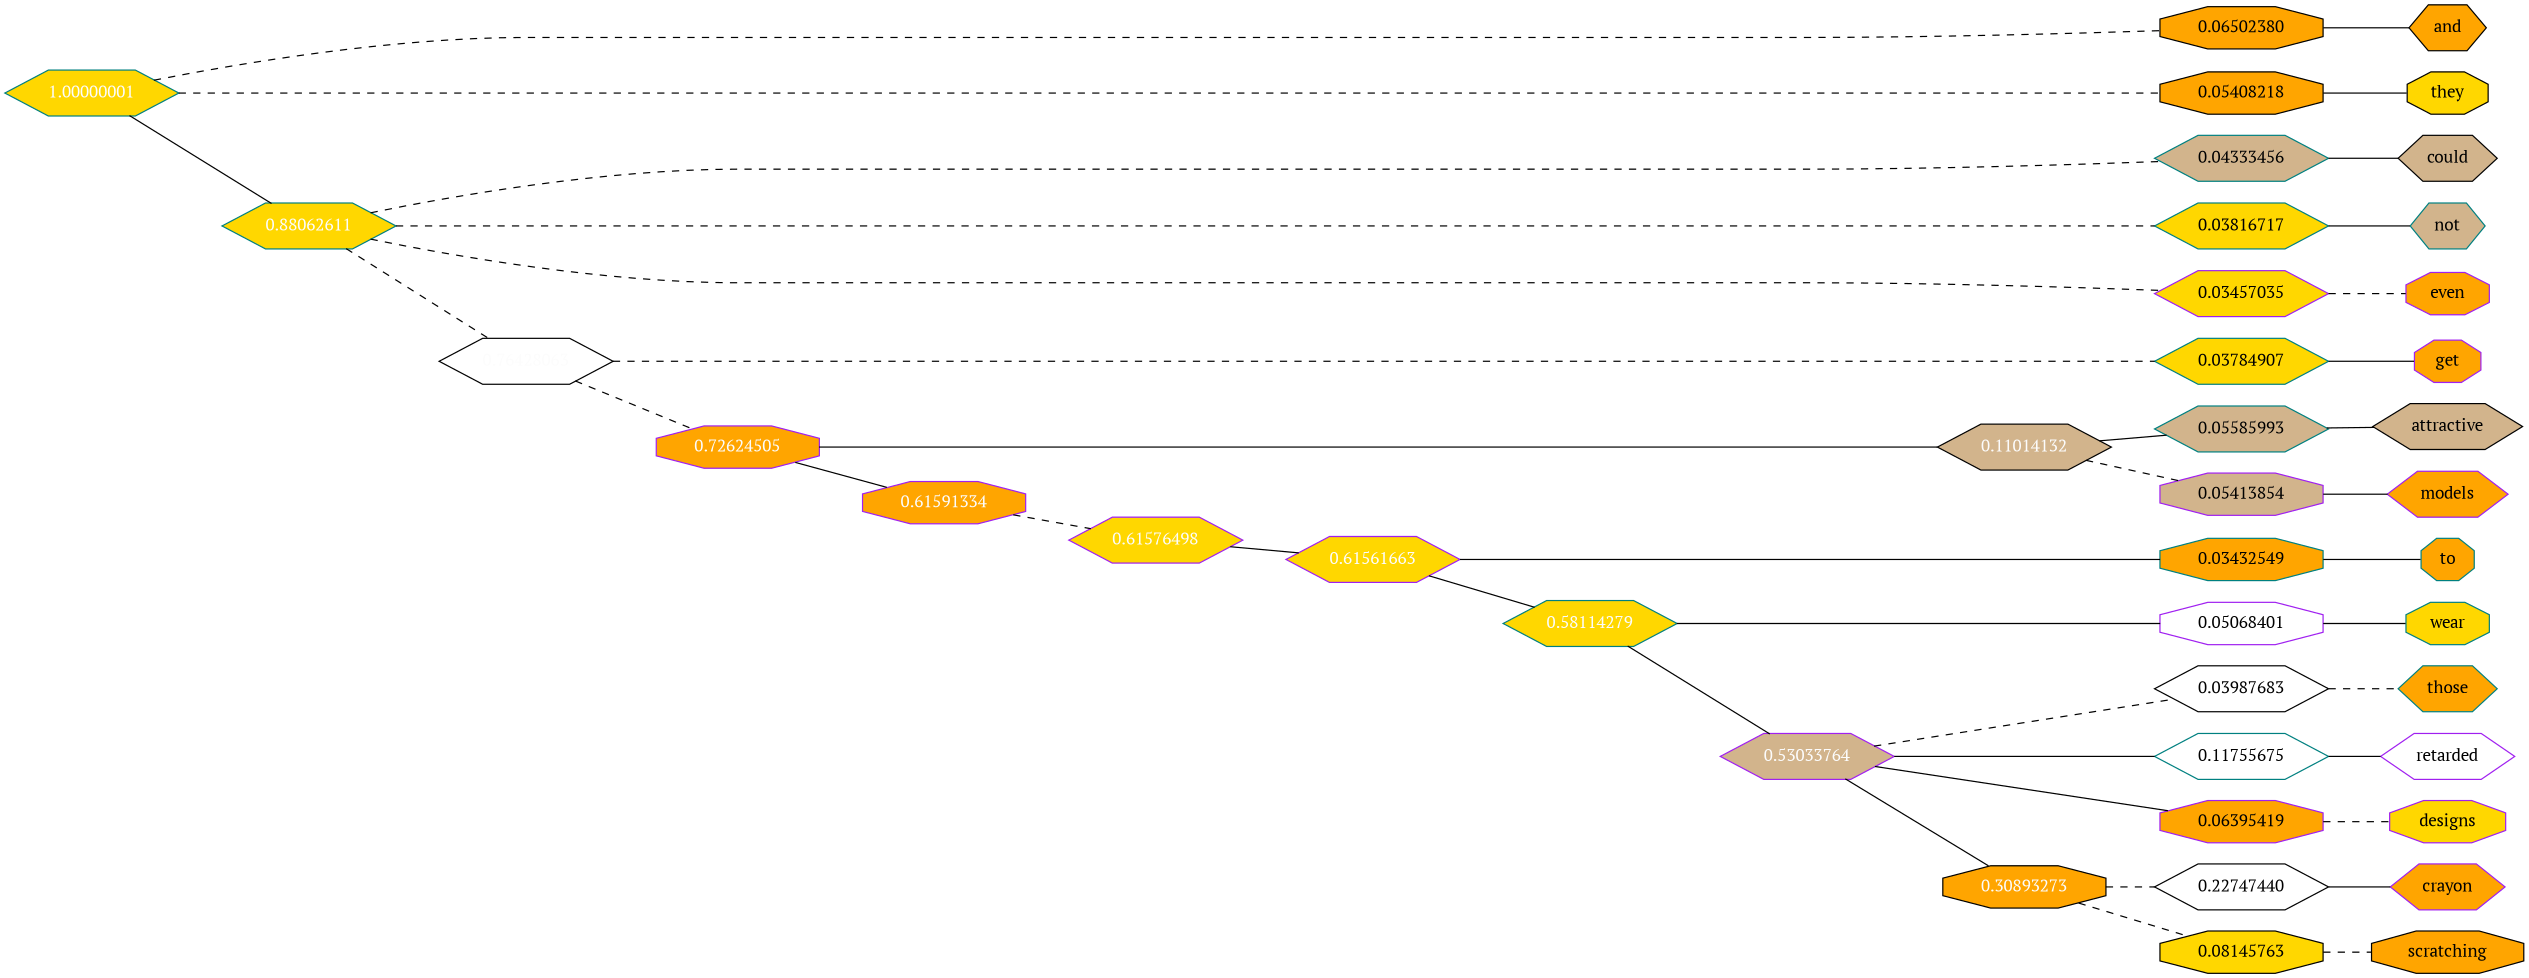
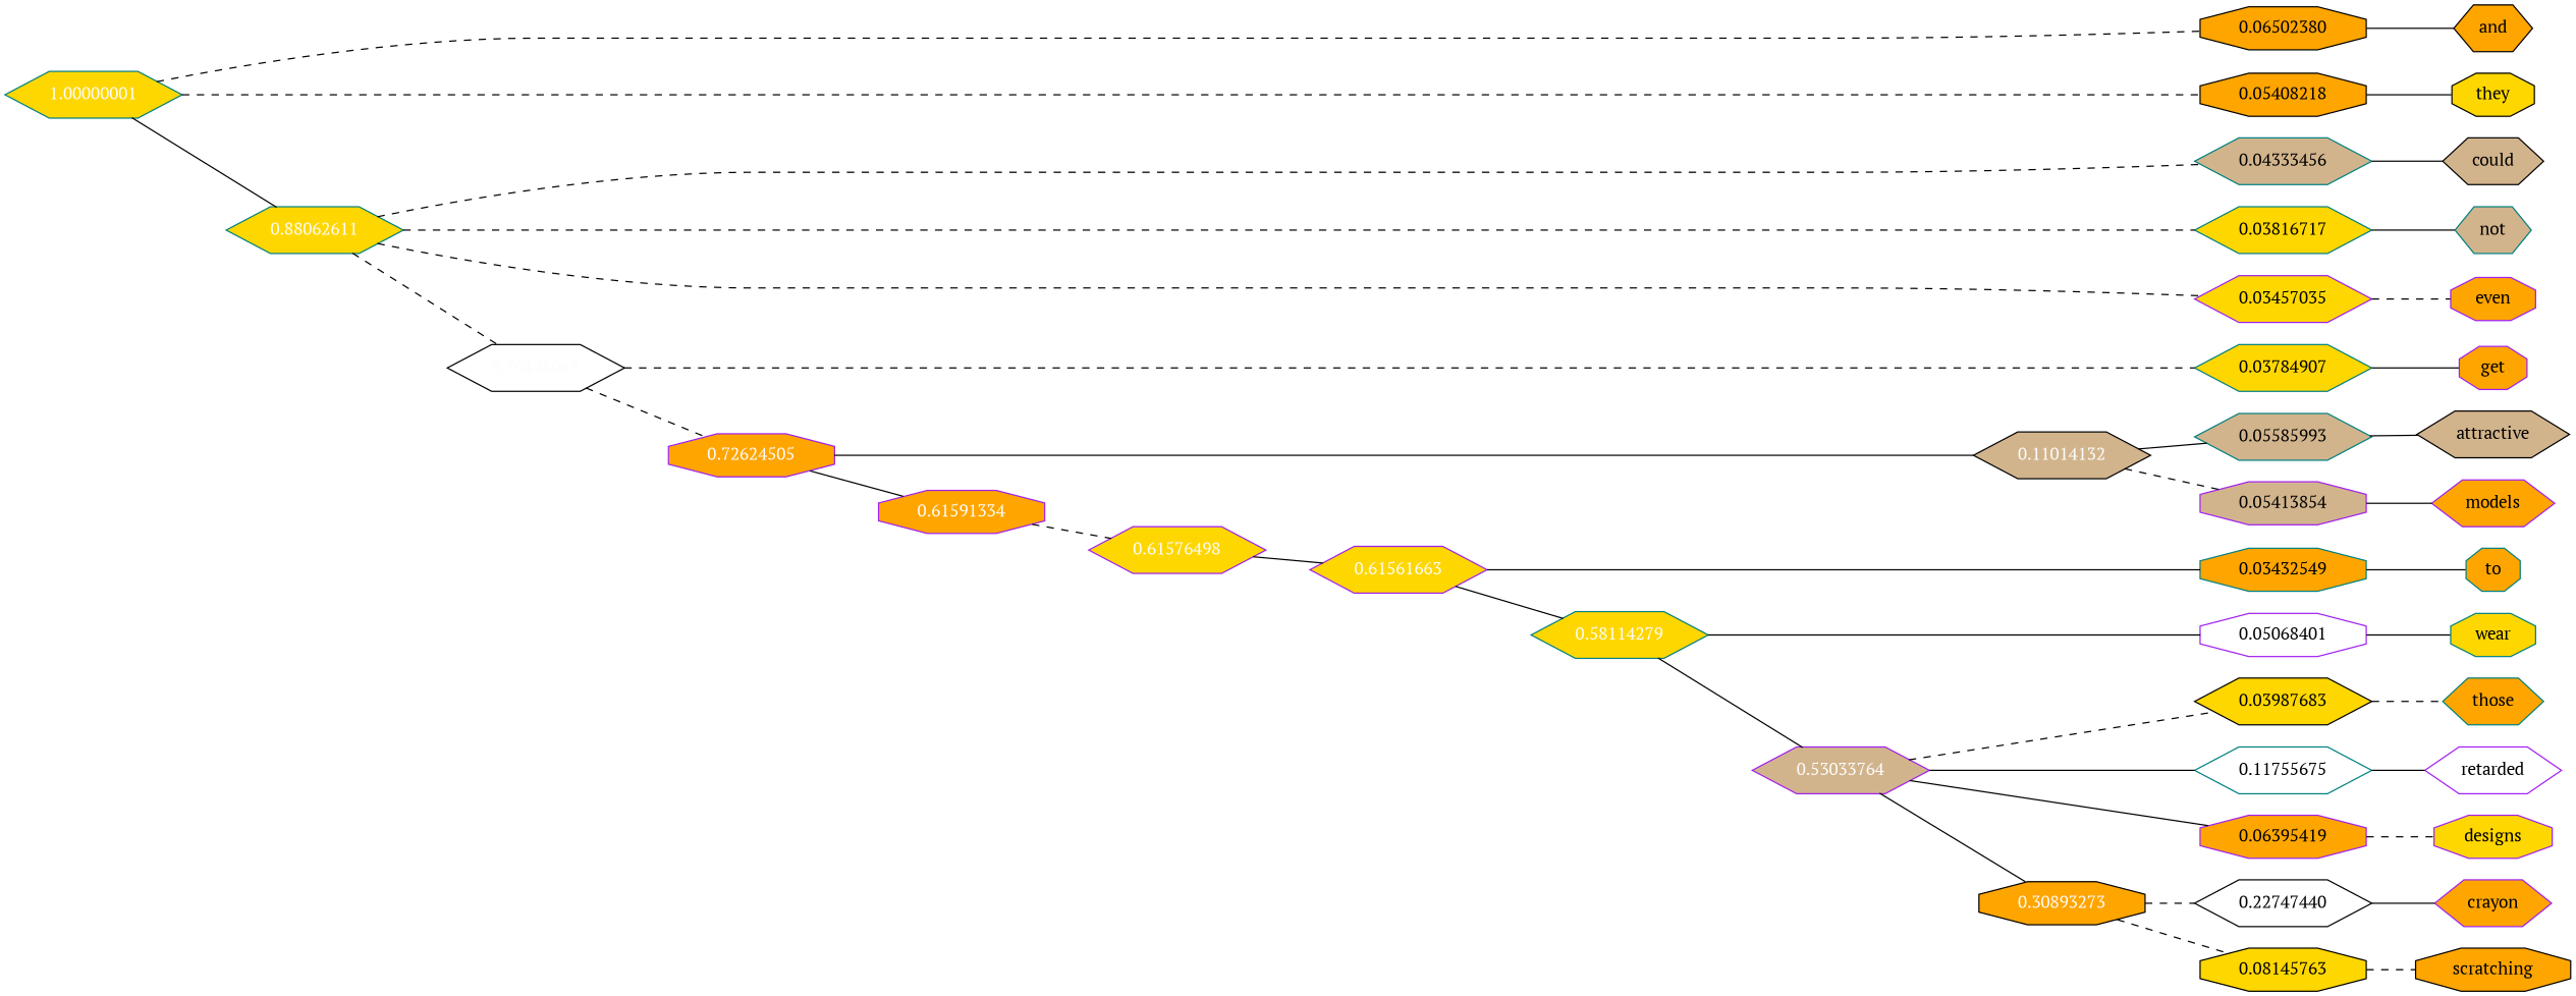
  graph {
    fontname="PT Serif"
    rankdir=LR
    node [color=purple fillcolor=orange fontname="PT Serif" format=png nodesep=0.001 ordering=out overlap_scaling=0.01 ranksep=0.001 shape=hexagon style=filled]
    edge [fontname="PT Serif" style=solid]
    n1 [color=black height=0.15 label=and style="filled,solid" width=0.15]
    n2 [color=black fillcolor=gold height=0.15 label=they shape=octagon style="filled,solid" width=0.15]
    n3 [color=black fillcolor=tan height=0.15 label=could style="filled,solid" width=0.15]
    n4 [color=teal fillcolor=tan height=0.15 label=not style="filled,solid" width=0.15]
    n5 [height=0.15 label=even shape=octagon style="filled,solid" width=0.15]
    n6 [height=0.15 label=get shape=octagon style="filled,solid" width=0.15]
    n7 [color=black fillcolor=tan height=0.15 label=attractive style="filled,solid" width=0.15]
    n8 [height=0.15 label=models style="filled,solid" width=0.15]
    n9 [color=teal height=0.15 label=to shape=octagon style="filled,solid" width=0.15]
    n10 [color=teal fillcolor=gold height=0.15 label=wear shape=octagon style="filled,solid" width=0.15]
    n11 [color=teal height=0.15 label=those style="filled,solid" width=0.15]
    n12 [fillcolor=white height=0.15 label=retarded style="filled,solid" width=0.15]
    n13 [height=0.15 label=crayon style="filled,solid" width=0.15]
    n14 [color=black height=0.15 label=scratching shape=octagon style="filled,solid" width=0.15]
    n15 [fillcolor=gold height=0.15 label=designs shape=octagon style="filled,solid" width=0.15]
    n16 [color=black fontcolor=black height=0.15 label=0.06502380 shape=octagon width=0.15]
    n17 [color=black fontcolor=black height=0.15 label=0.05408218 shape=octagon width=0.15]
    n18 [color=teal fillcolor=tan fontcolor=black height=0.15 label=0.04333456 width=0.15]
    n19 [color=teal fillcolor=gold fontcolor=black height=0.15 label=0.03816717 width=0.15]
    n20 [fillcolor=gold fontcolor=black height=0.15 label=0.03457035 width=0.15]
    n21 [color=teal fillcolor=gold fontcolor=black height=0.15 label=0.03784907 width=0.15]
    n22 [color=teal fillcolor=tan fontcolor=black height=0.15 label=0.05585993 width=0.15]
    n23 [fillcolor=tan fontcolor=black height=0.15 label=0.05413854 shape=octagon width=0.15]
    n24 [color=teal fontcolor=black height=0.15 label=0.03432549 shape=octagon width=0.15]
    n25 [fillcolor=white fontcolor=black height=0.15 label=0.05068401 shape=octagon width=0.15]
-   n26 [color=black fillcolor=white fontcolor=black height=0.15 label=0.03987683 width=0.15]
+   n26 [color=black fillcolor=gold fontcolor=black height=0.15 label=0.03987683 width=0.15]
    n27 [color=teal fillcolor=white fontcolor=black height=0.15 label=0.11755675 width=0.15]
    n28 [color=black fillcolor=white fontcolor=black height=0.15 label=0.22747440 width=0.15]
    n29 [color=black fillcolor=gold fontcolor=black height=0.15 label=0.08145763 shape=octagon width=0.15]
    n30 [fontcolor=black height=0.15 label=0.06395419 shape=octagon width=0.15]
    n31 [color=teal fillcolor=gold fontcolor=grey99 height=0.15 label=1.00000001 width=0.15]
    n32 [color=teal fillcolor=gold fontcolor=grey99 height=0.15 label=0.88062611 width=0.15]
    n33 [color=black fillcolor=white fontcolor=grey99 height=0.15 label=0.76428063 width=0.15]
    n34 [fontcolor=grey99 height=0.15 label=0.72624505 shape=octagon width=0.15]
    n35 [color=black fillcolor=tan fontcolor=grey99 height=0.15 label=0.11014132 width=0.15]
    n36 [fontcolor=grey99 height=0.15 label=0.61591334 shape=octagon width=0.15]
    n37 [fillcolor=gold fontcolor=grey99 height=0.15 label=0.61576498 width=0.15]
    n38 [fillcolor=gold fontcolor=grey99 height=0.15 label=0.61561663 width=0.15]
    n39 [color=teal fillcolor=gold fontcolor=grey99 height=0.15 label=0.58114279 width=0.15]
    n40 [fillcolor=tan fontcolor=grey99 height=0.15 label=0.53033764 width=0.15]
    n41 [color=black fontcolor=grey99 height=0.15 label=0.30893273 shape=octagon width=0.15]
    subgraph sub_1 {
      rank=same
      n1
      n2
      n3
      n4
      n5
      n6
      n7
      n8
      n9
      n10
      n11
      n12
      n13
      n14
      n15
    }
    subgraph sub_2 {
      rank=same
      n16
      n17
      n18
      n19
      n20
      n21
      n22
      n23
      n24
      n25
      n26
      n27
      n28
      n29
      n30
    }
    n16 -- n1
    n17 -- n2
    n18 -- n3
    n19 -- n4
    n20 -- n5 [style=dashed]
    n21 -- n6
    n22 -- n7
    n23 -- n8
    n24 -- n9
    n25 -- n10
    n26 -- n11 [style=dashed]
    n27 -- n12
    n28 -- n13
    n29 -- n14 [style=dashed]
    n30 -- n15 [style=dashed]
    n31 -- n16 [style=dashed]
    n31 -- n17 [style=dashed]
    n31 -- n32
    n32 -- n18 [style=dashed]
    n32 -- n19 [style=dashed]
    n32 -- n20 [style=dashed]
    n32 -- n33 [style=dashed]
    n33 -- n21 [style=dashed]
    n33 -- n34 [style=dashed]
    n34 -- n35
    n34 -- n36
    n35 -- n22
    n35 -- n23 [style=dashed]
    n36 -- n37 [style=dashed]
    n37 -- n38
    n38 -- n24
    n38 -- n39
    n39 -- n25
    n39 -- n40
    n40 -- n26 [style=dashed]
    n40 -- n27
    n40 -- n30
    n40 -- n41
    n41 -- n28 [style=dashed]
    n41 -- n29 [style=dashed]
  }
